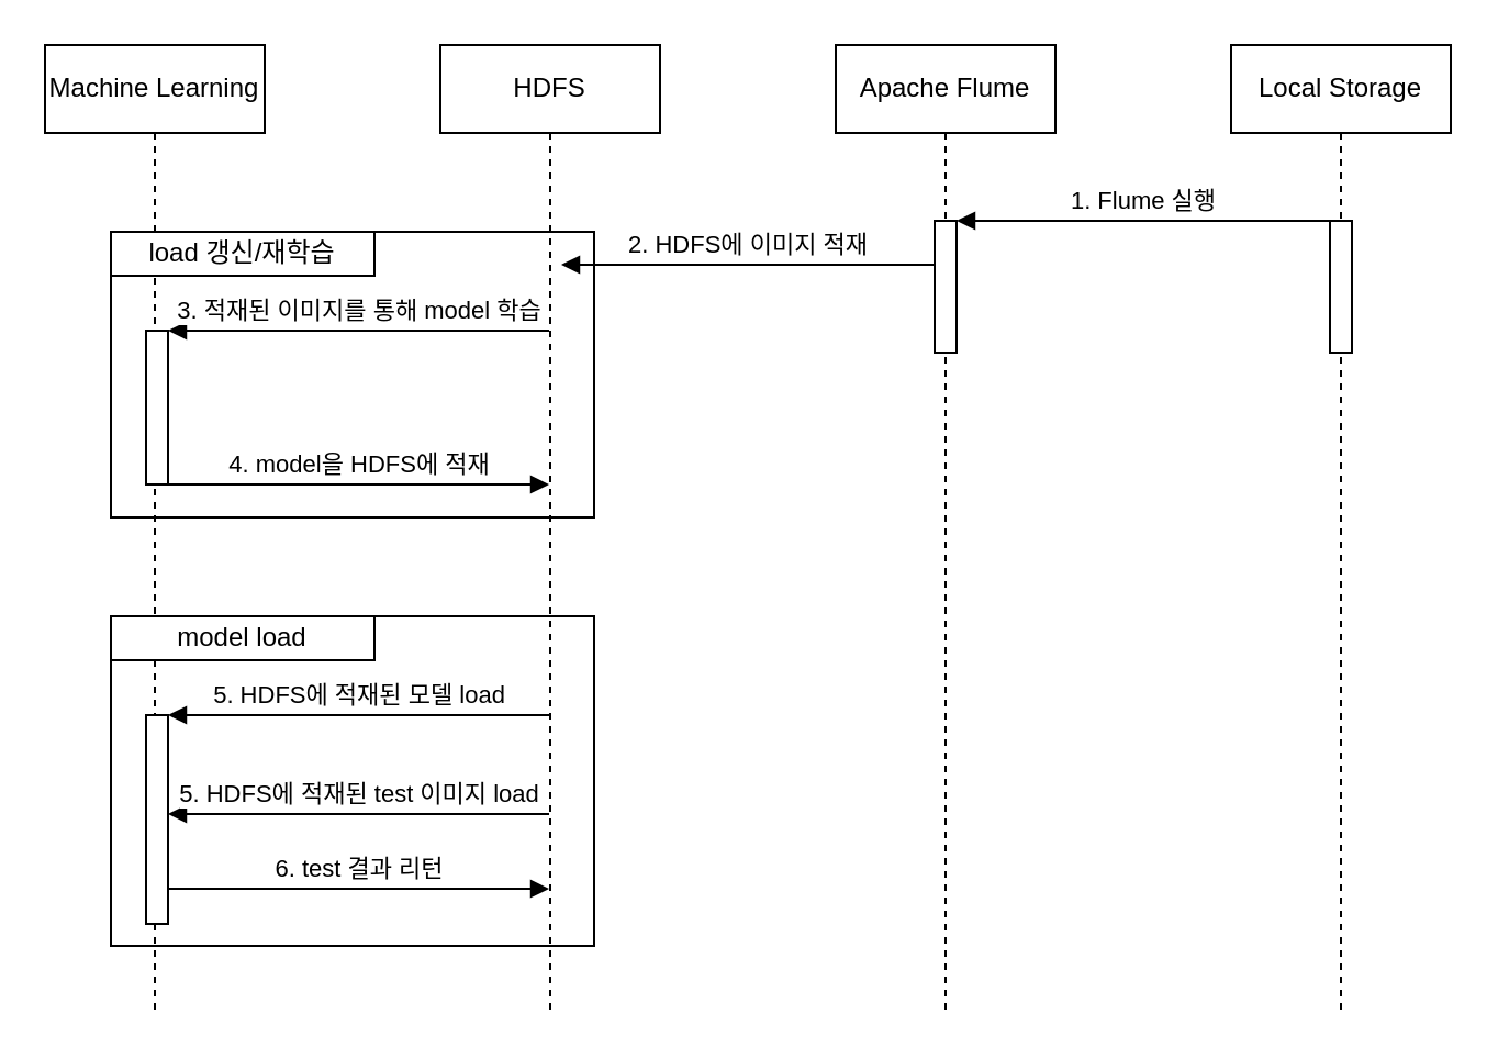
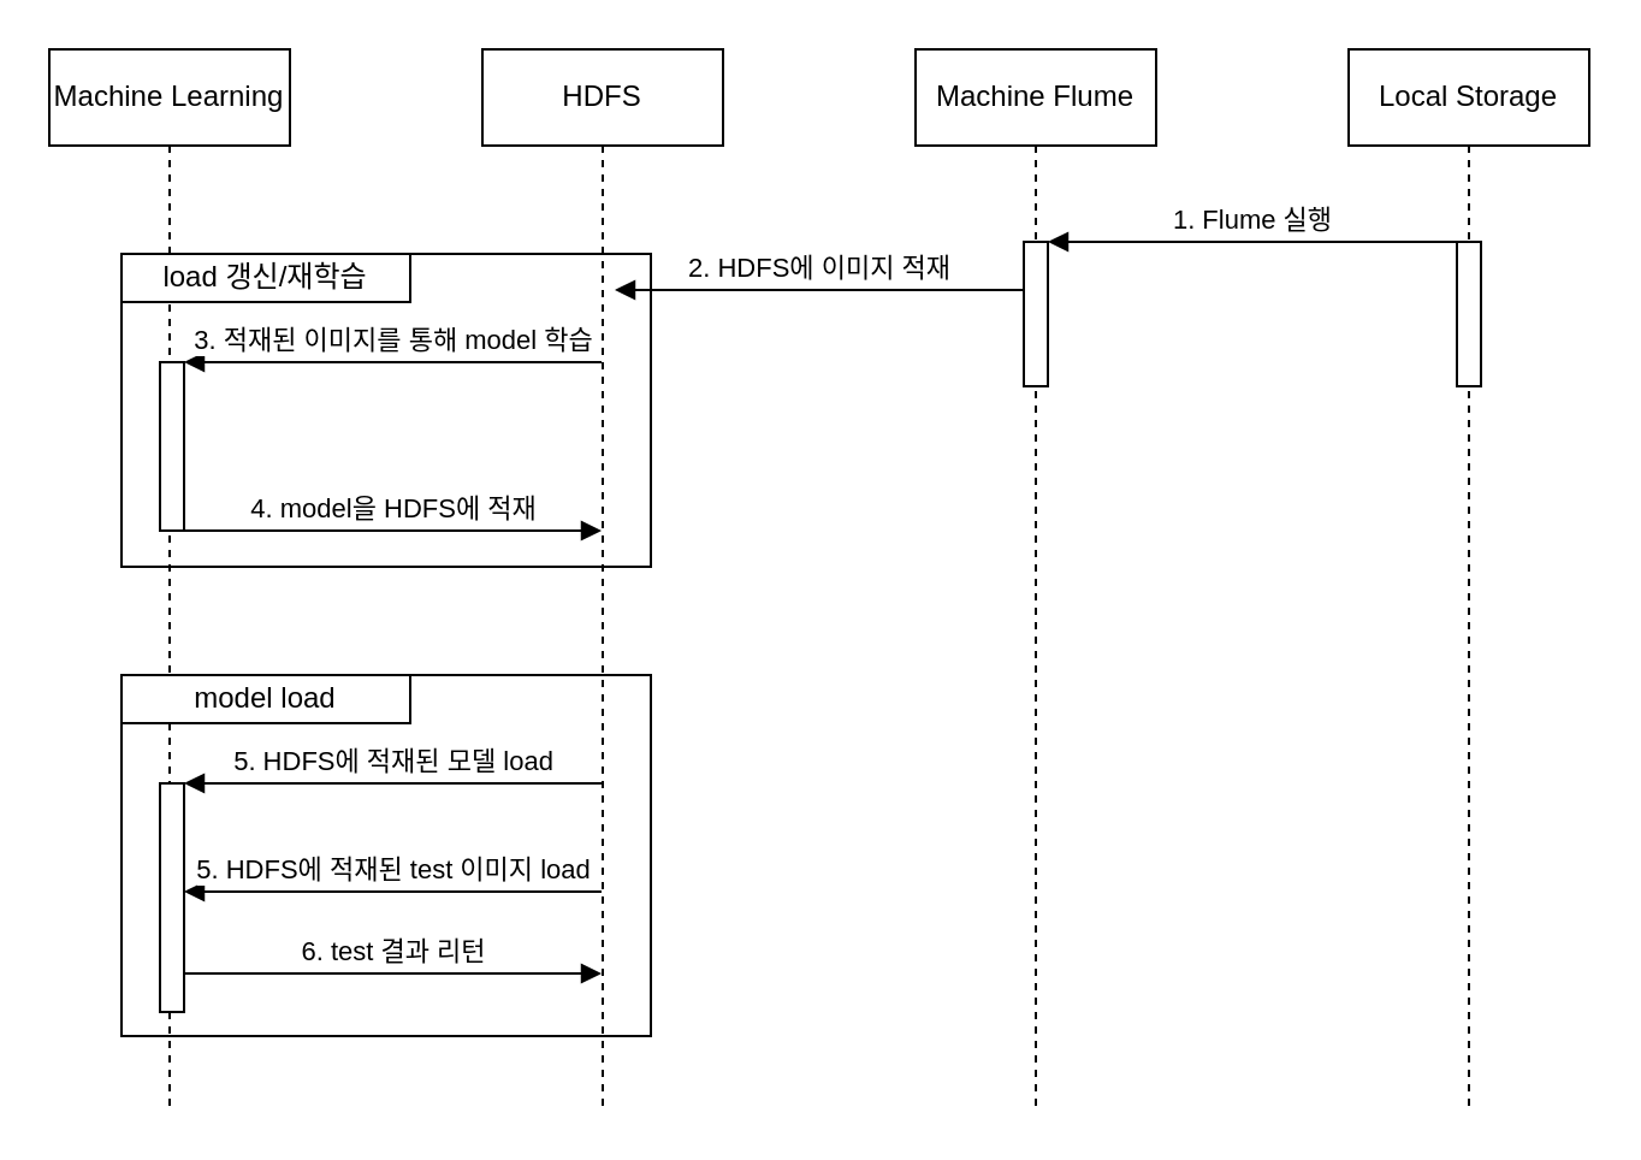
  <mxCell id="0" />
  <mxCell id="1" parent="0" />
  <mxCell id="2" value="" style="rounded=0;whiteSpace=wrap;html=1;" parent="1" vertex="1"><mxGeometry x="50" y="280" width="220" height="150" as="geometry" /></mxCell>
  <mxCell id="3" value="" style="rounded=0;whiteSpace=wrap;html=1;" parent="1" vertex="1"><mxGeometry x="50" y="105" width="220" height="130" as="geometry" /></mxCell>
  <mxCell id="4" value="Machine Learning" style="shape=umlLifeline;perimeter=lifelinePerimeter;whiteSpace=wrap;html=1;container=0;dropTarget=0;collapsible=0;recursiveResize=0;outlineConnect=0;portConstraint=eastwest;newEdgeStyle={&quot;edgeStyle&quot;:&quot;elbowEdgeStyle&quot;,&quot;elbow&quot;:&quot;vertical&quot;,&quot;curved&quot;:0,&quot;rounded&quot;:0};" parent="1" vertex="1"><mxGeometry x="20" y="20" width="100" height="440" as="geometry" /></mxCell>
  <mxCell id="5" value="" style="html=1;points=[];perimeter=orthogonalPerimeter;outlineConnect=0;targetShapes=umlLifeline;portConstraint=eastwest;newEdgeStyle={&quot;edgeStyle&quot;:&quot;elbowEdgeStyle&quot;,&quot;elbow&quot;:&quot;vertical&quot;,&quot;curved&quot;:0,&quot;rounded&quot;:0};" parent="4" vertex="1"><mxGeometry x="46" y="130" width="10" height="70" as="geometry" /></mxCell>
  <mxCell id="6" value="HDFS" style="shape=umlLifeline;perimeter=lifelinePerimeter;whiteSpace=wrap;html=1;container=0;dropTarget=0;collapsible=0;recursiveResize=0;outlineConnect=0;portConstraint=eastwest;newEdgeStyle={&quot;edgeStyle&quot;:&quot;elbowEdgeStyle&quot;,&quot;elbow&quot;:&quot;vertical&quot;,&quot;curved&quot;:0,&quot;rounded&quot;:0};" parent="1" vertex="1"><mxGeometry x="200" y="20" width="100" height="440" as="geometry" /></mxCell>
  <mxCell id="7" value="3. 적재된 이미지를 통해 model 학습" style="html=1;verticalAlign=bottom;endArrow=block;edgeStyle=elbowEdgeStyle;elbow=vertical;curved=0;rounded=0;" parent="1" edge="1"><mxGeometry relative="1" as="geometry"><mxPoint x="249.5" y="150" as="sourcePoint" /><Array as="points" /><mxPoint x="76" y="150" as="targetPoint" /></mxGeometry></mxCell>
- <mxCell id="8" value="Apache Flume" style="shape=umlLifeline;perimeter=lifelinePerimeter;whiteSpace=wrap;html=1;container=0;dropTarget=0;collapsible=0;recursiveResize=0;outlineConnect=0;portConstraint=eastwest;newEdgeStyle={&quot;edgeStyle&quot;:&quot;elbowEdgeStyle&quot;,&quot;elbow&quot;:&quot;vertical&quot;,&quot;curved&quot;:0,&quot;rounded&quot;:0};" parent="1" vertex="1"><mxGeometry x="380" y="20" width="100" height="440" as="geometry" /></mxCell>
+ <mxCell id="8" value="Machine Flume" style="shape=umlLifeline;perimeter=lifelinePerimeter;whiteSpace=wrap;html=1;container=0;dropTarget=0;collapsible=0;recursiveResize=0;outlineConnect=0;portConstraint=eastwest;newEdgeStyle={&quot;edgeStyle&quot;:&quot;elbowEdgeStyle&quot;,&quot;elbow&quot;:&quot;vertical&quot;,&quot;curved&quot;:0,&quot;rounded&quot;:0};" parent="1" vertex="1"><mxGeometry x="380" y="20" width="100" height="440" as="geometry" /></mxCell>
  <mxCell id="9" value="" style="html=1;points=[];perimeter=orthogonalPerimeter;outlineConnect=0;targetShapes=umlLifeline;portConstraint=eastwest;newEdgeStyle={&quot;edgeStyle&quot;:&quot;elbowEdgeStyle&quot;,&quot;elbow&quot;:&quot;vertical&quot;,&quot;curved&quot;:0,&quot;rounded&quot;:0};" parent="8" vertex="1"><mxGeometry x="45" y="80" width="10" height="60" as="geometry" /></mxCell>
  <mxCell id="10" value="Local Storage" style="shape=umlLifeline;perimeter=lifelinePerimeter;whiteSpace=wrap;html=1;container=0;dropTarget=0;collapsible=0;recursiveResize=0;outlineConnect=0;portConstraint=eastwest;newEdgeStyle={&quot;edgeStyle&quot;:&quot;elbowEdgeStyle&quot;,&quot;elbow&quot;:&quot;vertical&quot;,&quot;curved&quot;:0,&quot;rounded&quot;:0};" parent="1" vertex="1"><mxGeometry x="560" y="20" width="100" height="440" as="geometry" /></mxCell>
  <mxCell id="11" value="" style="html=1;points=[];perimeter=orthogonalPerimeter;outlineConnect=0;targetShapes=umlLifeline;portConstraint=eastwest;newEdgeStyle={&quot;edgeStyle&quot;:&quot;elbowEdgeStyle&quot;,&quot;elbow&quot;:&quot;vertical&quot;,&quot;curved&quot;:0,&quot;rounded&quot;:0};" parent="10" vertex="1"><mxGeometry x="45" y="80" width="10" height="60" as="geometry" /></mxCell>
  <mxCell id="12" value="1. Flume 실행" style="html=1;verticalAlign=bottom;endArrow=block;edgeStyle=elbowEdgeStyle;elbow=vertical;curved=0;rounded=0;" parent="1" source="11" target="9" edge="1"><mxGeometry relative="1" as="geometry"><mxPoint x="603" y="100" as="sourcePoint" /><Array as="points"><mxPoint x="528" y="100" /></Array><mxPoint x="438" y="100" as="targetPoint" /></mxGeometry></mxCell>
  <mxCell id="13" value="2. HDFS에 이미지 적재" style="html=1;verticalAlign=bottom;endArrow=block;edgeStyle=elbowEdgeStyle;elbow=vertical;curved=0;rounded=0;" parent="1" source="9" edge="1"><mxGeometry relative="1" as="geometry"><mxPoint x="420" y="120" as="sourcePoint" /><Array as="points"><mxPoint x="343" y="120" /></Array><mxPoint x="255" y="120" as="targetPoint" /></mxGeometry></mxCell>
  <mxCell id="14" value="4. model을 HDFS에 적재" style="html=1;verticalAlign=bottom;endArrow=block;edgeStyle=elbowEdgeStyle;elbow=vertical;curved=0;rounded=0;" parent="1" edge="1"><mxGeometry relative="1" as="geometry"><mxPoint x="76" y="220" as="sourcePoint" /><Array as="points" /><mxPoint x="249.5" y="220" as="targetPoint" /></mxGeometry></mxCell>
  <mxCell id="15" value="load 갱신/재학습" style="rounded=0;whiteSpace=wrap;html=1;" parent="1" vertex="1"><mxGeometry x="50" y="105" width="120" height="20" as="geometry" /></mxCell>
  <mxCell id="16" value="" style="html=1;points=[];perimeter=orthogonalPerimeter;outlineConnect=0;targetShapes=umlLifeline;portConstraint=eastwest;newEdgeStyle={&quot;edgeStyle&quot;:&quot;elbowEdgeStyle&quot;,&quot;elbow&quot;:&quot;vertical&quot;,&quot;curved&quot;:0,&quot;rounded&quot;:0};" parent="1" vertex="1"><mxGeometry x="66" y="325" width="10" height="95" as="geometry" /></mxCell>
  <mxCell id="17" value="5. HDFS에 적재된 모델 load" style="html=1;verticalAlign=bottom;endArrow=block;edgeStyle=elbowEdgeStyle;elbow=vertical;curved=0;rounded=0;" parent="1" edge="1"><mxGeometry relative="1" as="geometry"><mxPoint x="249.5" y="325" as="sourcePoint" /><Array as="points" /><mxPoint x="76" y="325" as="targetPoint" /></mxGeometry></mxCell>
  <mxCell id="18" value="6. test 결과 리턴" style="html=1;verticalAlign=bottom;endArrow=block;edgeStyle=elbowEdgeStyle;elbow=vertical;curved=0;rounded=0;" parent="1" edge="1"><mxGeometry relative="1" as="geometry"><mxPoint x="76" y="404" as="sourcePoint" /><Array as="points" /><mxPoint x="249.5" y="404" as="targetPoint" /></mxGeometry></mxCell>
  <mxCell id="19" value="model load" style="rounded=0;whiteSpace=wrap;html=1;" parent="1" vertex="1"><mxGeometry x="50" y="280" width="120" height="20" as="geometry" /></mxCell>
  <mxCell id="20" value="5. HDFS에 적재된 test 이미지 load" style="html=1;verticalAlign=bottom;endArrow=block;edgeStyle=elbowEdgeStyle;elbow=vertical;curved=0;rounded=0;" parent="1" edge="1"><mxGeometry relative="1" as="geometry"><mxPoint x="249.5" y="370" as="sourcePoint" /><Array as="points" /><mxPoint x="76" y="370" as="targetPoint" /></mxGeometry></mxCell>
